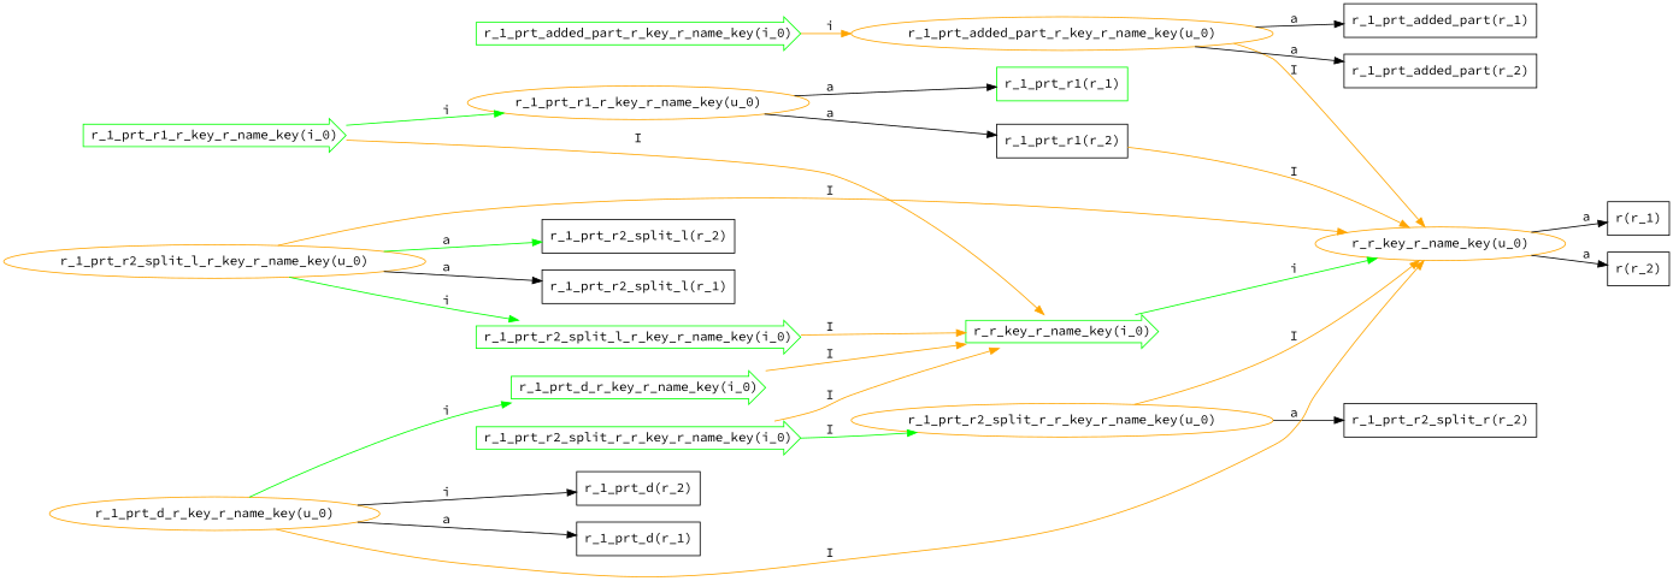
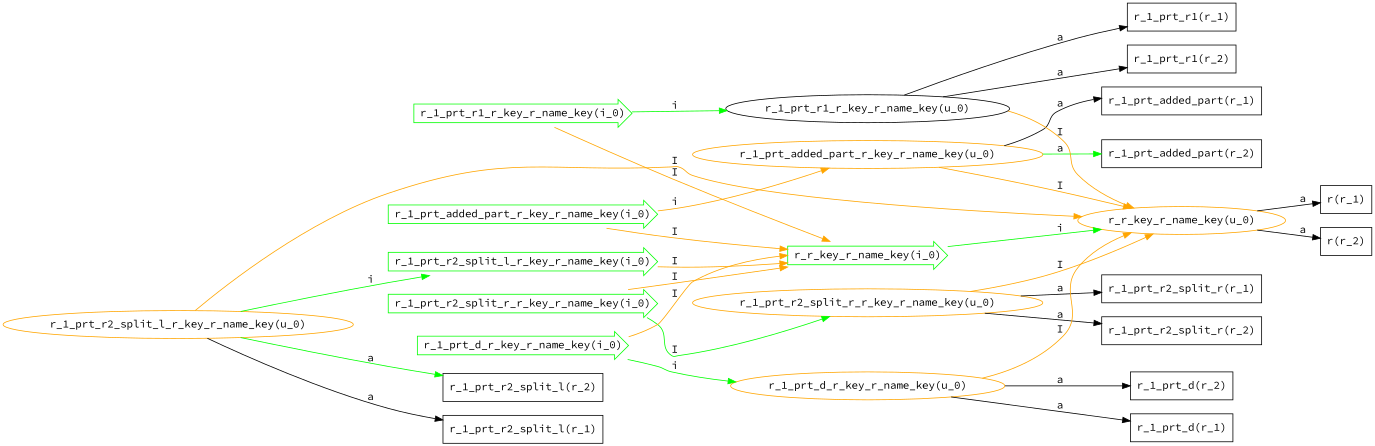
  digraph {
    fontname="Source Code Pro"
    rankdir=LR
    node [color=black fontname="Source Code Pro" shape=rectangle]
    edge [color=orange fontname="Source Code Pro"]
    "r_1_prt_added_part_r_key_r_name_key(i_0)" [color=green shape=rarrow]
    "r_r_key_r_name_key(i_0)" [color=green shape=rarrow]
    "r_1_prt_added_part_r_key_r_name_key(u_0)" [color=orange shape=ellipse]
    "r_r_key_r_name_key(u_0)" [color=orange shape=ellipse]
    "r_1_prt_added_part(r_1)"
    "r_1_prt_added_part(r_2)"
    "r(r_1)"
    "r(r_2)"
    "r_1_prt_r1_r_key_r_name_key(i_0)" [color=green shape=rarrow]
-   "r_1_prt_r1_r_key_r_name_key(u_0)" [color=orange shape=ellipse]
-   "r_1_prt_r1(r_1)" [color=green]
+   "r_1_prt_r1_r_key_r_name_key(u_0)" [shape=ellipse]
+   "r_1_prt_r1(r_1)"
    "r_1_prt_r1(r_2)"
    "r_1_prt_r2_split_r_r_key_r_name_key(i_0)" [color=green shape=rarrow]
    "r_1_prt_r2_split_r_r_key_r_name_key(u_0)" [color=orange shape=ellipse]
    "r_1_prt_r2_split_r(r_2)"
+   "r_1_prt_r2_split_r(r_1)"
    "r_1_prt_r2_split_l_r_key_r_name_key(i_0)" [color=green shape=rarrow]
    "r_1_prt_r2_split_l_r_key_r_name_key(u_0)" [color=orange shape=ellipse]
    "r_1_prt_r2_split_l(r_2)"
    "r_1_prt_r2_split_l(r_1)"
    "r_1_prt_d_r_key_r_name_key(i_0)" [color=green shape=rarrow]
    "r_1_prt_d_r_key_r_name_key(u_0)" [color=orange shape=ellipse]
    "r_1_prt_d(r_2)"
    "r_1_prt_d(r_1)"
+   "r_1_prt_added_part_r_key_r_name_key(i_0)" -> "r_r_key_r_name_key(i_0)" [label=I]
    "r_1_prt_added_part_r_key_r_name_key(i_0)" -> "r_1_prt_added_part_r_key_r_name_key(u_0)" [label=i]
    "r_r_key_r_name_key(i_0)" -> "r_r_key_r_name_key(u_0)" [color=green label=i]
    "r_1_prt_added_part_r_key_r_name_key(u_0)" -> "r_r_key_r_name_key(u_0)" [label=I]
    "r_1_prt_added_part_r_key_r_name_key(u_0)" -> "r_1_prt_added_part(r_1)" [color=black label=a]
-   "r_1_prt_added_part_r_key_r_name_key(u_0)" -> "r_1_prt_added_part(r_2)" [color=black label=a]
+   "r_1_prt_added_part_r_key_r_name_key(u_0)" -> "r_1_prt_added_part(r_2)" [color=green label=a]
    "r_r_key_r_name_key(u_0)" -> "r(r_1)" [color=black label=a]
    "r_r_key_r_name_key(u_0)" -> "r(r_2)" [color=black label=a]
    "r_1_prt_r1_r_key_r_name_key(i_0)" -> "r_r_key_r_name_key(i_0)" [label=I]
    "r_1_prt_r1_r_key_r_name_key(i_0)" -> "r_1_prt_r1_r_key_r_name_key(u_0)" [color=green label=i]
-   "r_1_prt_r1(r_2)" -> "r_r_key_r_name_key(u_0)" [label=I]
+   "r_1_prt_r1_r_key_r_name_key(u_0)" -> "r_r_key_r_name_key(u_0)" [label=I]
    "r_1_prt_r1_r_key_r_name_key(u_0)" -> "r_1_prt_r1(r_1)" [color=black label=a]
    "r_1_prt_r1_r_key_r_name_key(u_0)" -> "r_1_prt_r1(r_2)" [color=black label=a]
    "r_1_prt_r2_split_r_r_key_r_name_key(i_0)" -> "r_r_key_r_name_key(i_0)" [label=I]
    "r_1_prt_r2_split_r_r_key_r_name_key(i_0)" -> "r_1_prt_r2_split_r_r_key_r_name_key(u_0)" [color=green label=I]
    "r_1_prt_r2_split_r_r_key_r_name_key(u_0)" -> "r_r_key_r_name_key(u_0)" [label=I]
    "r_1_prt_r2_split_r_r_key_r_name_key(u_0)" -> "r_1_prt_r2_split_r(r_2)" [color=black label=a]
+   "r_1_prt_r2_split_r_r_key_r_name_key(u_0)" -> "r_1_prt_r2_split_r(r_1)" [color=black label=a]
    "r_1_prt_r2_split_l_r_key_r_name_key(i_0)" -> "r_r_key_r_name_key(i_0)" [label=I]
    "r_1_prt_r2_split_l_r_key_r_name_key(u_0)" -> "r_r_key_r_name_key(u_0)" [label=I]
    "r_1_prt_r2_split_l_r_key_r_name_key(u_0)" -> "r_1_prt_r2_split_l_r_key_r_name_key(i_0)" [color=green label=i]
    "r_1_prt_r2_split_l_r_key_r_name_key(u_0)" -> "r_1_prt_r2_split_l(r_2)" [color=green label=a]
    "r_1_prt_r2_split_l_r_key_r_name_key(u_0)" -> "r_1_prt_r2_split_l(r_1)" [color=black label=a]
    "r_1_prt_d_r_key_r_name_key(i_0)" -> "r_r_key_r_name_key(i_0)" [label=I]
-   "r_1_prt_d_r_key_r_name_key(u_0)" -> "r_1_prt_d_r_key_r_name_key(i_0)" [color=green label=i]
+   "r_1_prt_d_r_key_r_name_key(i_0)" -> "r_1_prt_d_r_key_r_name_key(u_0)" [color=green label=i]
    "r_1_prt_d_r_key_r_name_key(u_0)" -> "r_r_key_r_name_key(u_0)" [label=I]
-   "r_1_prt_d_r_key_r_name_key(u_0)" -> "r_1_prt_d(r_2)" [color=black label=i]
+   "r_1_prt_d_r_key_r_name_key(u_0)" -> "r_1_prt_d(r_2)" [color=black label=a]
    "r_1_prt_d_r_key_r_name_key(u_0)" -> "r_1_prt_d(r_1)" [color=black label=a]
  }
